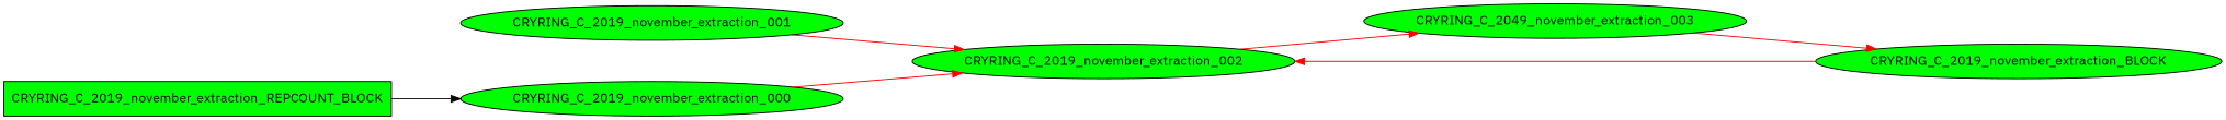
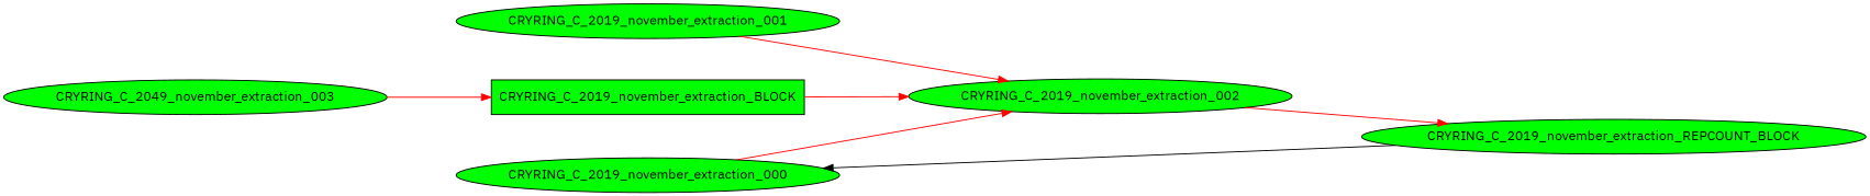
  digraph {
    fontname="IBM Plex Sans"
    mindist=1.0
    nodesep=0.6
    rankdir=LR
    ranksep=1.0
    root=Demo
    node [beamin=0 beamproc=undefined bpentry=false bpexit=false bpid=10 color=black cpu=1 evtno=259 fid=1 fillcolor=green flags="0x00000102" fontname="IBM Plex Sans" par="0x0000040000000000" patentry=false patexit=false pattern=CRYRING_C_2019_november_extraction reqnobeam=0 shape=oval sid=1 style=filled tef=0 toffs=0 type=tmsg vacc=0]
    edge [color=red fontname="IBM Plex Sans" type=defdst]
    CRYRING_C_2019_november_extraction_000 [gid=200]
    CRYRING_C_2019_november_extraction_002 [gid=202]
    CRYRING_C_2019_november_extraction_001 [gid=201]
    n4 [gid=203 label=CRYRING_C_2049_november_extraction_003]
-   CRYRING_C_2019_november_extraction_BLOCK [flags="0x00000107" qhi=false qil=false qlo=false shape=ellipse tperiod=6892000000 type=block beamin="" bpid="" evtno="" fid="" par="" reqnobeam="" sid="" tef="" toffs="" vacc=""]
-   CRYRING_C_2019_november_extraction_REPCOUNT_BLOCK [flags="0x00100107" qhi=false qil=false qlo=true shape=rectangle tperiod=10000 type=block beamin="" bpid="" evtno="" fid="" par="" reqnobeam="" sid="" tef="" toffs="" vacc=""]
+   CRYRING_C_2019_november_extraction_BLOCK [flags="0x00000107" qhi=false qil=false qlo=false shape=rectangle tperiod=6892000000 type=block beamin="" bpid="" evtno="" fid="" par="" reqnobeam="" sid="" tef="" toffs="" vacc=""]
+   CRYRING_C_2019_november_extraction_REPCOUNT_BLOCK [flags="0x00100107" qhi=false qil=false qlo=true shape=ellipse tperiod=10000 type=block beamin="" bpid="" evtno="" fid="" par="" reqnobeam="" sid="" tef="" toffs="" vacc=""]
    CRYRING_C_2019_november_extraction_000 -> CRYRING_C_2019_november_extraction_002
-   CRYRING_C_2019_november_extraction_002 -> n4
+   CRYRING_C_2019_november_extraction_002 -> CRYRING_C_2019_november_extraction_REPCOUNT_BLOCK
    CRYRING_C_2019_november_extraction_001 -> CRYRING_C_2019_november_extraction_002
    n4 -> CRYRING_C_2019_november_extraction_BLOCK
    CRYRING_C_2019_november_extraction_BLOCK -> CRYRING_C_2019_november_extraction_002
    CRYRING_C_2019_november_extraction_REPCOUNT_BLOCK -> CRYRING_C_2019_november_extraction_000 [color=black type=altdst]
  }
